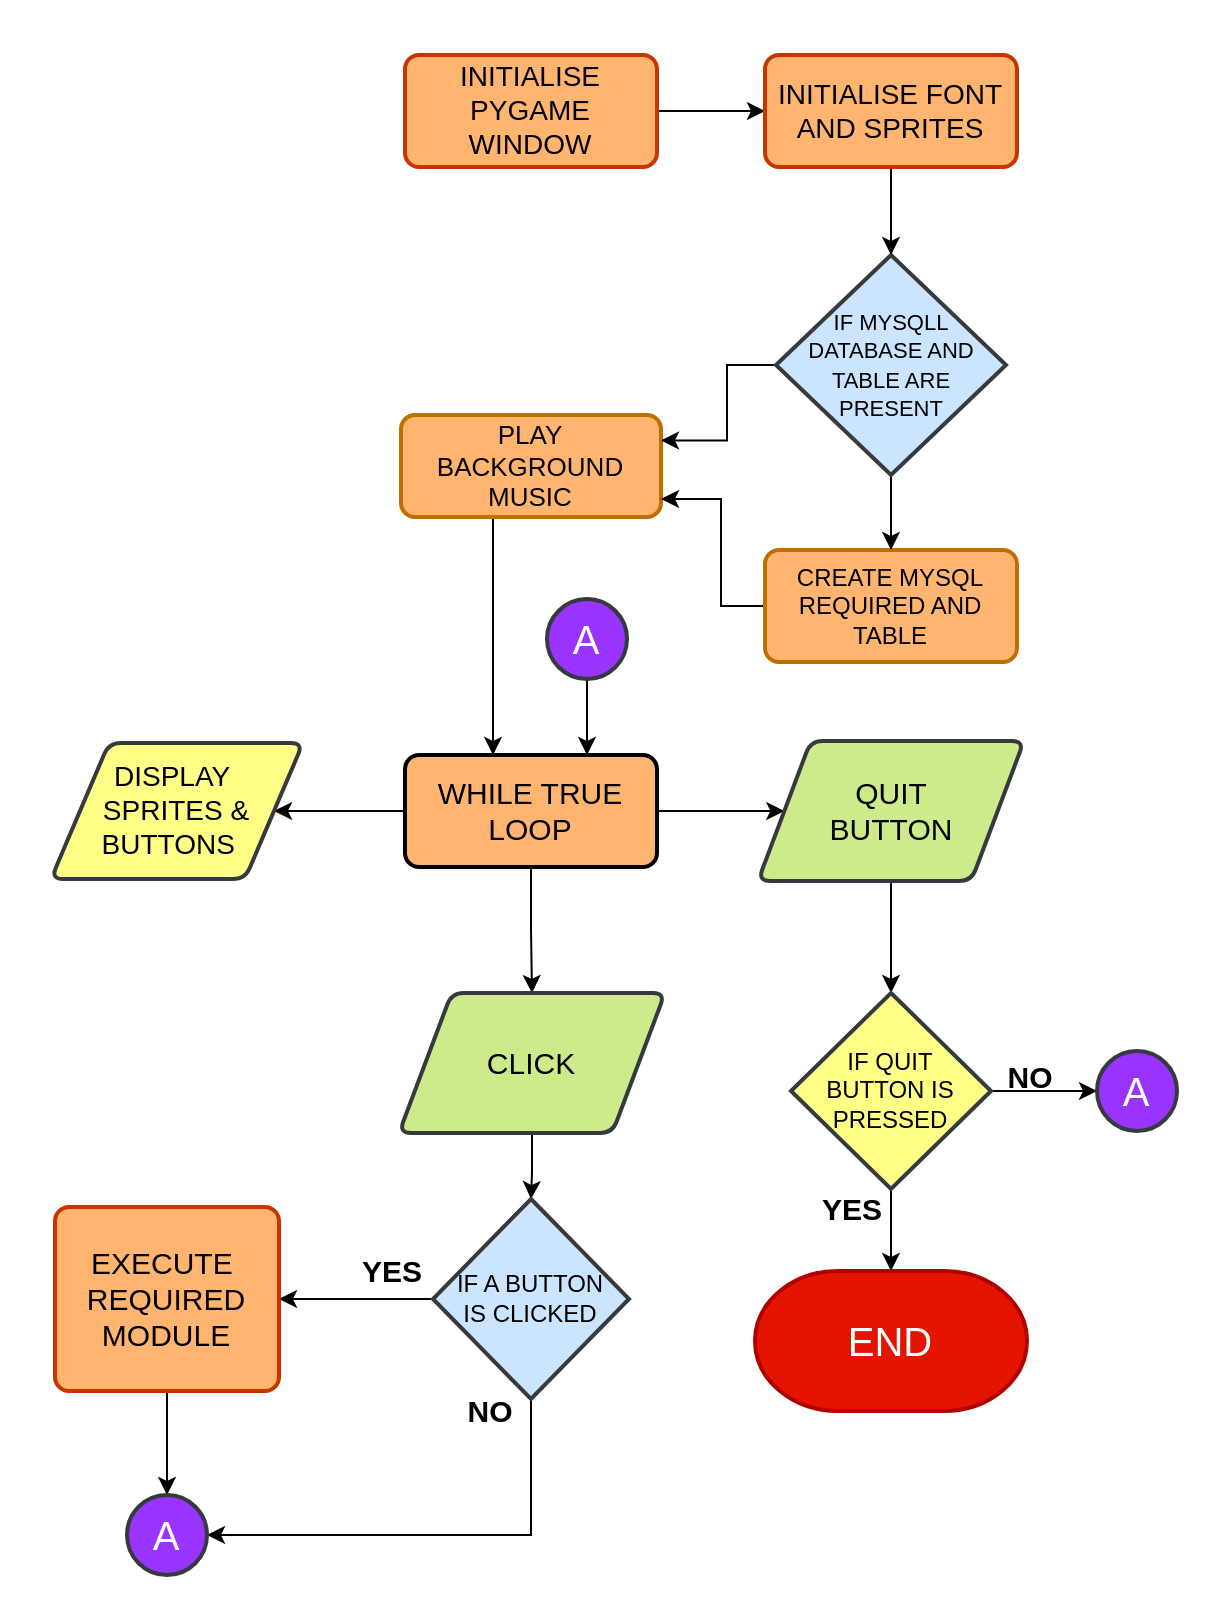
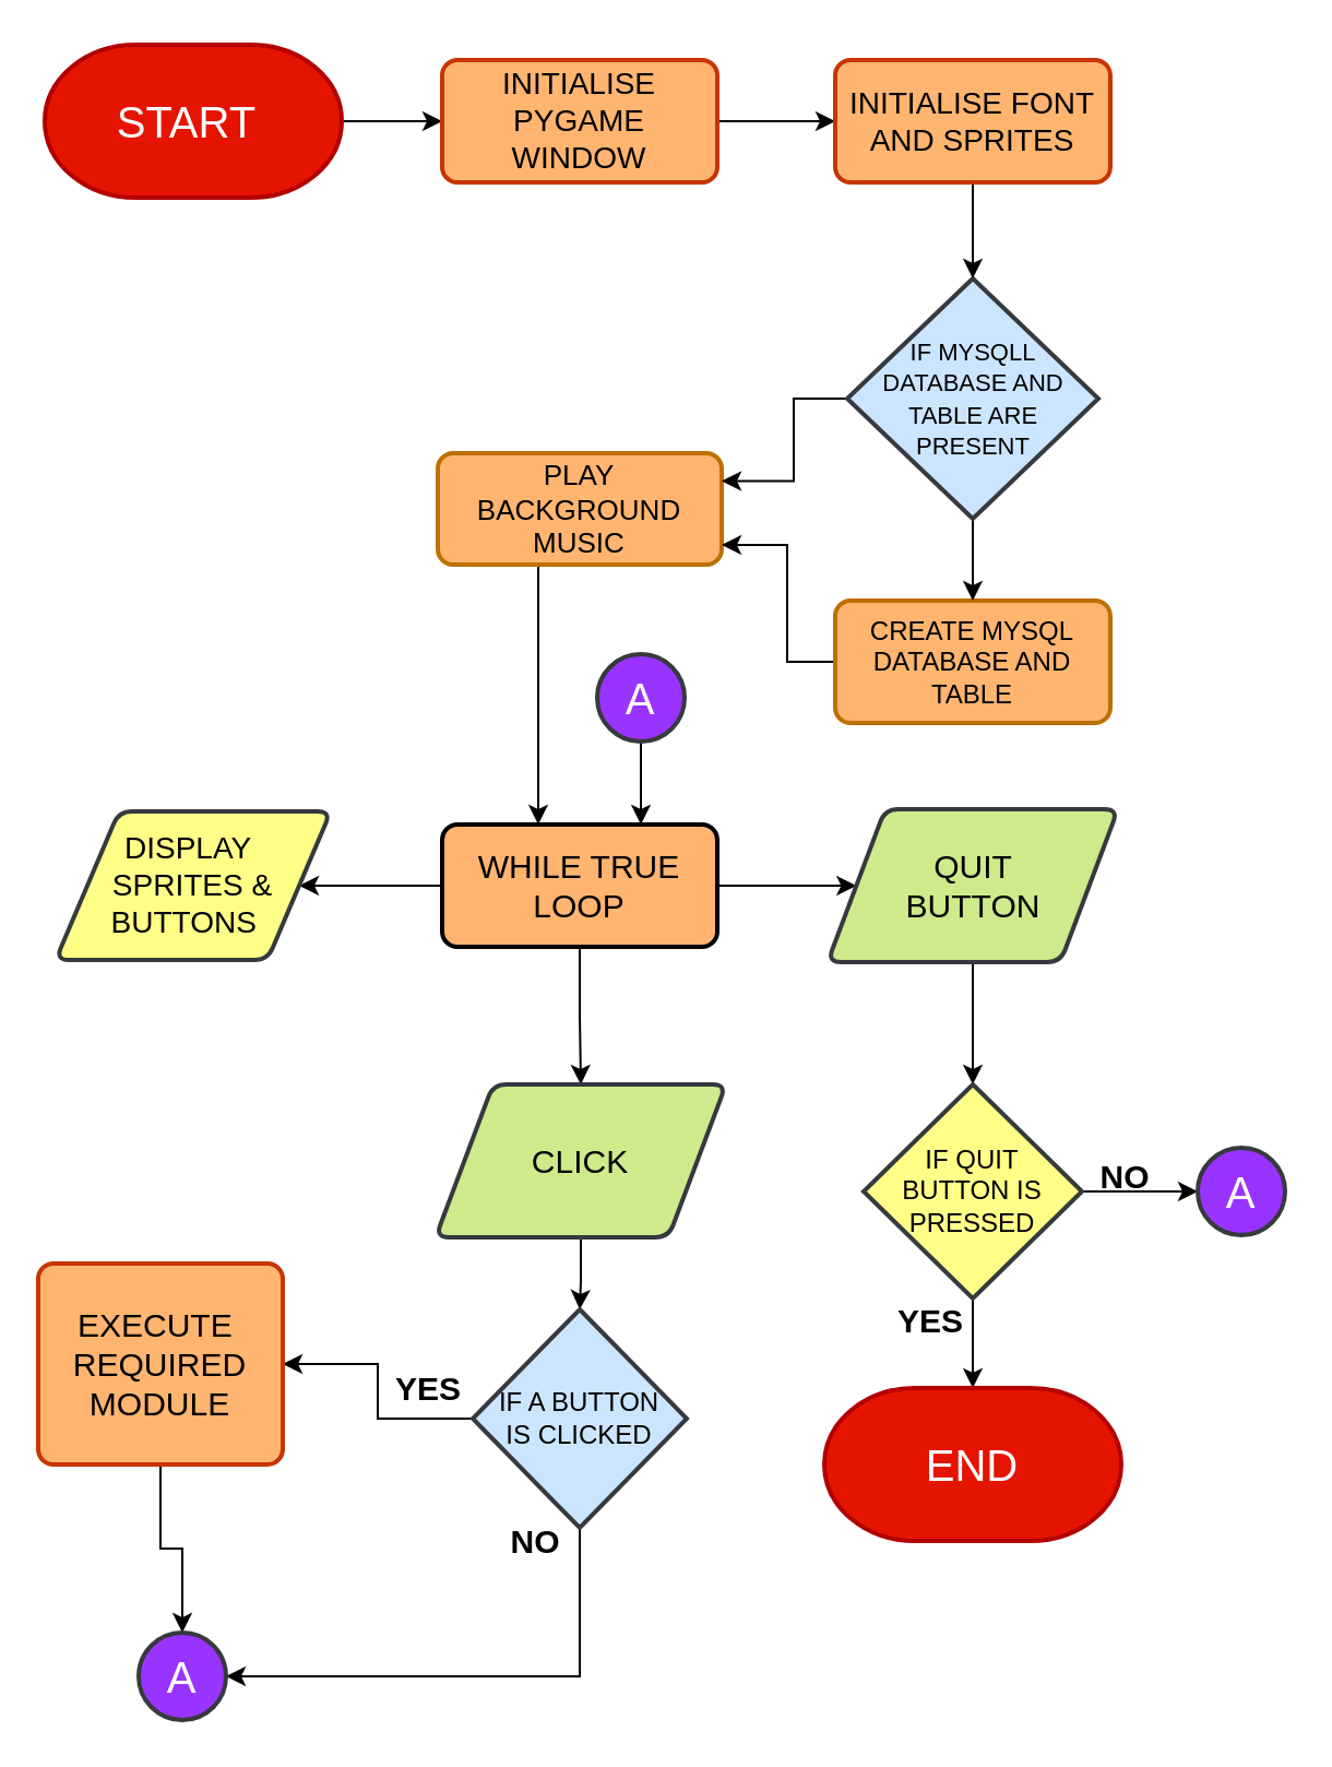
  <mxCell id="0" />
  <mxCell id="1" parent="0" />
+ <mxCell id="2" value="" style="edgeStyle=orthogonalEdgeStyle;rounded=0;orthogonalLoop=1;jettySize=auto;html=1;" edge="1" parent="1" source="3" target="5"><mxGeometry relative="1" as="geometry" /></mxCell>
+ <mxCell id="3" value="&lt;font style=&quot;font-size: 20px&quot;&gt;START&amp;nbsp;&lt;/font&gt;" style="strokeWidth=2;html=1;shape=mxgraph.flowchart.terminator;whiteSpace=wrap;fillColor=#e51400;strokeColor=#B20000;fontColor=#ffffff;" vertex="1" parent="1"><mxGeometry x="20" y="20" width="136" height="70" as="geometry" /></mxCell>
  <mxCell id="4" value="" style="edgeStyle=orthogonalEdgeStyle;rounded=0;orthogonalLoop=1;jettySize=auto;html=1;fontSize=13;" edge="1" parent="1" source="5" target="14"><mxGeometry relative="1" as="geometry" /></mxCell>
  <mxCell id="5" value="&lt;font style=&quot;font-size: 14px&quot;&gt;INITIALISE PYGAME WINDOW&lt;/font&gt;" style="rounded=1;whiteSpace=wrap;html=1;absoluteArcSize=1;arcSize=14;strokeWidth=2;strokeColor=#C73500;fontColor=#000000;fillColor=#FFB570;" vertex="1" parent="1"><mxGeometry x="202" y="27" width="126" height="56" as="geometry" /></mxCell>
  <mxCell id="6" value="" style="edgeStyle=orthogonalEdgeStyle;rounded=0;orthogonalLoop=1;jettySize=auto;html=1;fontSize=13;" edge="1" parent="1" source="7" target="18"><mxGeometry relative="1" as="geometry"><Array as="points"><mxPoint x="246" y="281" /><mxPoint x="246" y="281" /></Array></mxGeometry></mxCell>
  <mxCell id="7" value="&lt;font style=&quot;font-size: 13px&quot;&gt;PLAY BACKGROUND MUSIC&lt;/font&gt;" style="rounded=1;whiteSpace=wrap;html=1;absoluteArcSize=1;arcSize=14;strokeWidth=2;strokeColor=#BD7000;fontColor=#000000;fillColor=#FFB570;" vertex="1" parent="1"><mxGeometry x="200" y="207" width="130" height="51" as="geometry" /></mxCell>
  <mxCell id="8" value="" style="edgeStyle=orthogonalEdgeStyle;rounded=0;orthogonalLoop=1;jettySize=auto;html=1;fontSize=13;" edge="1" parent="1" source="9" target="7"><mxGeometry relative="1" as="geometry"><Array as="points"><mxPoint x="360" y="303" /><mxPoint x="360" y="249" /></Array></mxGeometry></mxCell>
- <mxCell id="9" value="CREATE MYSQL REQUIRED AND TABLE" style="rounded=1;whiteSpace=wrap;html=1;absoluteArcSize=1;arcSize=14;strokeWidth=2;strokeColor=#BD7000;fontColor=#000000;fillColor=#FFB570;" vertex="1" parent="1"><mxGeometry x="382" y="274.5" width="126" height="56" as="geometry" /></mxCell>
+ <mxCell id="9" value="CREATE MYSQL DATABASE AND TABLE" style="rounded=1;whiteSpace=wrap;html=1;absoluteArcSize=1;arcSize=14;strokeWidth=2;strokeColor=#BD7000;fontColor=#000000;fillColor=#FFB570;" vertex="1" parent="1"><mxGeometry x="382" y="274.5" width="126" height="56" as="geometry" /></mxCell>
  <mxCell id="10" value="" style="edgeStyle=orthogonalEdgeStyle;rounded=0;orthogonalLoop=1;jettySize=auto;html=1;fontSize=13;entryX=1;entryY=0.25;entryDx=0;entryDy=0;" edge="1" parent="1" source="12" target="7"><mxGeometry relative="1" as="geometry"><Array as="points"><mxPoint x="363" y="182" /><mxPoint x="363" y="220" /></Array></mxGeometry></mxCell>
  <mxCell id="11" value="" style="edgeStyle=orthogonalEdgeStyle;rounded=0;orthogonalLoop=1;jettySize=auto;html=1;fontSize=13;" edge="1" parent="1" source="12" target="9"><mxGeometry relative="1" as="geometry" /></mxCell>
  <mxCell id="12" value="&lt;div&gt;&lt;font style=&quot;font-size: 11px&quot;&gt;IF MYSQLL DATABASE AND TABLE ARE&lt;br&gt;PRESENT&lt;/font&gt;&lt;/div&gt;" style="rhombus;whiteSpace=wrap;html=1;fillColor=#cce5ff;strokeColor=#36393d;strokeWidth=2;fillOpacity=100;" vertex="1" parent="1"><mxGeometry x="387.5" y="127" width="115" height="110" as="geometry" /></mxCell>
  <mxCell id="13" value="" style="edgeStyle=orthogonalEdgeStyle;rounded=0;orthogonalLoop=1;jettySize=auto;html=1;fontSize=13;" edge="1" parent="1" source="14" target="12"><mxGeometry relative="1" as="geometry" /></mxCell>
  <mxCell id="14" value="&lt;font style=&quot;font-size: 14px&quot;&gt;INITIALISE FONT AND SPRITES&lt;/font&gt;" style="rounded=1;whiteSpace=wrap;html=1;absoluteArcSize=1;arcSize=14;strokeWidth=2;strokeColor=#C73500;fontColor=#000000;fillColor=#FFB570;" vertex="1" parent="1"><mxGeometry x="382" y="27" width="126" height="56" as="geometry" /></mxCell>
  <mxCell id="15" value="" style="edgeStyle=orthogonalEdgeStyle;rounded=0;orthogonalLoop=1;jettySize=auto;html=1;fontSize=13;" edge="1" parent="1" source="18" target="20"><mxGeometry relative="1" as="geometry" /></mxCell>
  <mxCell id="16" value="" style="edgeStyle=orthogonalEdgeStyle;rounded=0;orthogonalLoop=1;jettySize=auto;html=1;fontSize=13;" edge="1" parent="1" source="18" target="29"><mxGeometry relative="1" as="geometry" /></mxCell>
  <mxCell id="17" value="" style="edgeStyle=orthogonalEdgeStyle;rounded=0;orthogonalLoop=1;jettySize=auto;html=1;fontSize=14;" edge="1" parent="1" source="18" target="33"><mxGeometry relative="1" as="geometry" /></mxCell>
  <mxCell id="18" value="&lt;font style=&quot;font-size: 15px&quot;&gt;WHILE TRUE LOOP&lt;/font&gt;" style="rounded=1;whiteSpace=wrap;html=1;absoluteArcSize=1;arcSize=14;strokeWidth=2;fillColor=#FFB570;gradientColor=none;" vertex="1" parent="1"><mxGeometry x="202" y="377" width="126" height="56" as="geometry" /></mxCell>
  <mxCell id="19" value="" style="edgeStyle=orthogonalEdgeStyle;rounded=0;orthogonalLoop=1;jettySize=auto;html=1;fontSize=13;" edge="1" parent="1" source="20" target="23"><mxGeometry relative="1" as="geometry" /></mxCell>
  <mxCell id="20" value="&lt;font style=&quot;font-size: 15px&quot;&gt;QUIT &lt;br&gt;BUTTON&lt;/font&gt;" style="shape=parallelogram;html=1;strokeWidth=2;perimeter=parallelogramPerimeter;whiteSpace=wrap;rounded=1;arcSize=12;size=0.198;fillColor=#cdeb8b;strokeColor=#36393d;" vertex="1" parent="1"><mxGeometry x="378.5" y="370" width="133" height="70" as="geometry" /></mxCell>
  <mxCell id="21" value="" style="edgeStyle=orthogonalEdgeStyle;rounded=0;orthogonalLoop=1;jettySize=auto;html=1;fontSize=13;" edge="1" parent="1" source="23" target="26"><mxGeometry relative="1" as="geometry" /></mxCell>
  <mxCell id="22" value="" style="edgeStyle=orthogonalEdgeStyle;rounded=0;orthogonalLoop=1;jettySize=auto;html=1;fontSize=13;" edge="1" parent="1" source="23" target="24"><mxGeometry relative="1" as="geometry" /></mxCell>
  <mxCell id="23" value="IF QUIT &lt;br&gt;BUTTON IS PRESSED" style="rhombus;whiteSpace=wrap;html=1;fillColor=#ffff88;strokeColor=#36393d;strokeWidth=2;" vertex="1" parent="1"><mxGeometry x="395" y="496" width="100" height="98" as="geometry" /></mxCell>
  <mxCell id="24" value="&lt;font style=&quot;font-size: 20px&quot;&gt;END&lt;/font&gt;" style="strokeWidth=2;html=1;shape=mxgraph.flowchart.terminator;whiteSpace=wrap;fillColor=#e51400;strokeColor=#B20000;fontColor=#ffffff;" vertex="1" parent="1"><mxGeometry x="377" y="635" width="136" height="70" as="geometry" /></mxCell>
  <mxCell id="25" value="&lt;font style=&quot;font-size: 15px&quot;&gt;&lt;b&gt;YES&lt;/b&gt;&lt;/font&gt;" style="text;html=1;strokeColor=none;fillColor=none;align=center;verticalAlign=middle;whiteSpace=wrap;rounded=0;" vertex="1" parent="1"><mxGeometry x="406" y="594" width="40" height="20" as="geometry" /></mxCell>
  <mxCell id="26" value="&lt;font style=&quot;font-size: 20px&quot; color=&quot;#ffffff&quot;&gt;A&lt;/font&gt;" style="ellipse;whiteSpace=wrap;html=1;aspect=fixed;strokeColor=#36393d;strokeWidth=2;fillColor=#9933FF;" vertex="1" parent="1"><mxGeometry x="548" y="525" width="40" height="40" as="geometry" /></mxCell>
  <mxCell id="27" value="&lt;font style=&quot;font-size: 15px&quot;&gt;&lt;b&gt;NO&lt;/b&gt;&lt;/font&gt;" style="text;html=1;strokeColor=none;fillColor=none;align=center;verticalAlign=middle;whiteSpace=wrap;rounded=0;" vertex="1" parent="1"><mxGeometry x="495" y="528" width="40" height="20" as="geometry" /></mxCell>
  <mxCell id="28" value="" style="edgeStyle=orthogonalEdgeStyle;rounded=0;orthogonalLoop=1;jettySize=auto;html=1;" edge="1" parent="1" source="29" target="32"><mxGeometry relative="1" as="geometry" /></mxCell>
  <mxCell id="29" value="&lt;font style=&quot;font-size: 15px&quot;&gt;CLICK&lt;/font&gt;" style="shape=parallelogram;html=1;strokeWidth=2;perimeter=parallelogramPerimeter;whiteSpace=wrap;rounded=1;arcSize=12;size=0.198;fillColor=#cdeb8b;strokeColor=#36393d;" vertex="1" parent="1"><mxGeometry x="199" y="496" width="133" height="70" as="geometry" /></mxCell>
  <mxCell id="30" value="" style="edgeStyle=orthogonalEdgeStyle;rounded=0;orthogonalLoop=1;jettySize=auto;html=1;" edge="1" parent="1" source="32" target="35"><mxGeometry relative="1" as="geometry" /></mxCell>
  <mxCell id="31" style="edgeStyle=orthogonalEdgeStyle;rounded=0;orthogonalLoop=1;jettySize=auto;html=1;entryX=1;entryY=0.5;entryDx=0;entryDy=0;fontSize=14;" edge="1" parent="1" source="32" target="40"><mxGeometry relative="1" as="geometry"><Array as="points"><mxPoint x="265" y="767" /></Array></mxGeometry></mxCell>
  <mxCell id="32" value="IF A BUTTON&lt;br&gt;IS CLICKED" style="strokeWidth=2;html=1;shape=mxgraph.flowchart.decision;whiteSpace=wrap;fillColor=#cce5ff;strokeColor=#36393d;" vertex="1" parent="1"><mxGeometry x="216" y="599" width="98" height="100" as="geometry" /></mxCell>
  <mxCell id="33" value="&lt;font style=&quot;font-size: 14px&quot;&gt;DISPLAY&amp;nbsp;&lt;br&gt;SPRITES &amp;amp; BUTTONS&amp;nbsp;&amp;nbsp;&lt;br&gt;&lt;/font&gt;" style="shape=parallelogram;html=1;strokeWidth=2;perimeter=parallelogramPerimeter;whiteSpace=wrap;rounded=1;arcSize=12;size=0.23;fillColor=#ffff88;strokeColor=#36393d;" vertex="1" parent="1"><mxGeometry x="25" y="371" width="126" height="68" as="geometry" /></mxCell>
  <mxCell id="34" value="" style="edgeStyle=orthogonalEdgeStyle;rounded=0;orthogonalLoop=1;jettySize=auto;html=1;fontSize=14;" edge="1" parent="1" source="35" target="40"><mxGeometry relative="1" as="geometry" /></mxCell>
- <mxCell id="35" value="&lt;font style=&quot;font-size: 15px&quot;&gt;EXECUTE&amp;nbsp;&lt;br&gt;REQUIRED MODULE&lt;br&gt;&lt;/font&gt;" style="rounded=1;whiteSpace=wrap;html=1;absoluteArcSize=1;arcSize=14;strokeWidth=2;strokeColor=#C73500;fontColor=#000000;fillColor=#FFB570;" vertex="1" parent="1"><mxGeometry x="27" y="603" width="112" height="92" as="geometry" /></mxCell>
+ <mxCell id="35" value="&lt;font style=&quot;font-size: 15px&quot;&gt;EXECUTE&amp;nbsp;&lt;br&gt;REQUIRED MODULE&lt;br&gt;&lt;/font&gt;" style="rounded=1;whiteSpace=wrap;html=1;absoluteArcSize=1;arcSize=14;strokeWidth=2;strokeColor=#C73500;fontColor=#000000;fillColor=#FFB570;" vertex="1" parent="1"><mxGeometry x="17" y="578" width="112" height="92" as="geometry" /></mxCell>
  <mxCell id="36" value="" style="edgeStyle=orthogonalEdgeStyle;rounded=0;orthogonalLoop=1;jettySize=auto;html=1;fontSize=13;" edge="1" parent="1" source="37" target="18"><mxGeometry relative="1" as="geometry"><Array as="points"><mxPoint x="293" y="357" /><mxPoint x="293" y="357" /></Array></mxGeometry></mxCell>
  <mxCell id="37" value="&lt;font style=&quot;font-size: 20px&quot; color=&quot;#ffffff&quot;&gt;A&lt;/font&gt;" style="ellipse;whiteSpace=wrap;html=1;aspect=fixed;strokeColor=#36393d;strokeWidth=2;fillColor=#9933FF;" vertex="1" parent="1"><mxGeometry x="273" y="299" width="40" height="40" as="geometry" /></mxCell>
  <mxCell id="38" value="&lt;font style=&quot;font-size: 15px&quot;&gt;&lt;b&gt;YES&lt;/b&gt;&lt;/font&gt;" style="text;html=1;strokeColor=none;fillColor=none;align=center;verticalAlign=middle;whiteSpace=wrap;rounded=0;" vertex="1" parent="1"><mxGeometry x="176" y="625" width="40" height="20" as="geometry" /></mxCell>
  <mxCell id="39" value="&lt;font style=&quot;font-size: 15px&quot;&gt;&lt;b&gt;NO&lt;/b&gt;&lt;/font&gt;" style="text;html=1;strokeColor=none;fillColor=none;align=center;verticalAlign=middle;whiteSpace=wrap;rounded=0;rotation=0;" vertex="1" parent="1"><mxGeometry x="225" y="695" width="40" height="20" as="geometry" /></mxCell>
  <mxCell id="40" value="&lt;font style=&quot;font-size: 20px&quot; color=&quot;#ffffff&quot;&gt;A&lt;/font&gt;" style="ellipse;whiteSpace=wrap;html=1;aspect=fixed;strokeColor=#36393d;strokeWidth=2;fillColor=#9933FF;" vertex="1" parent="1"><mxGeometry x="63" y="747" width="40" height="40" as="geometry" /></mxCell>
